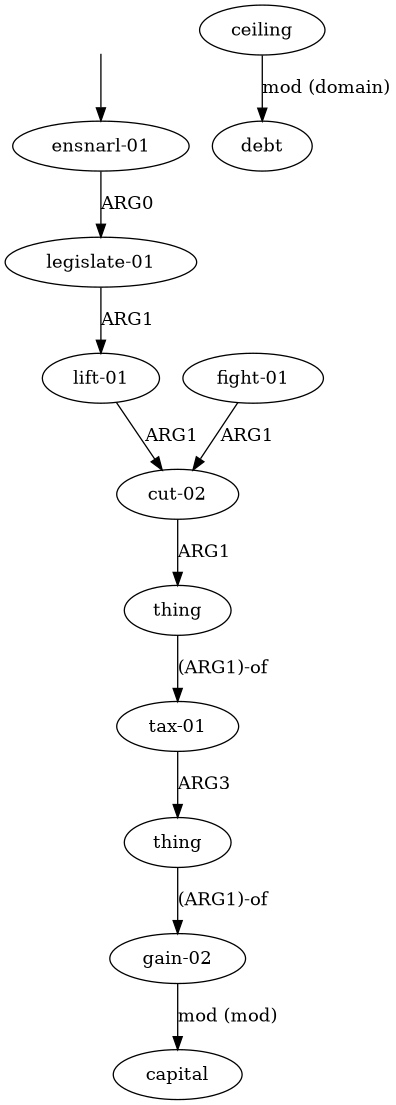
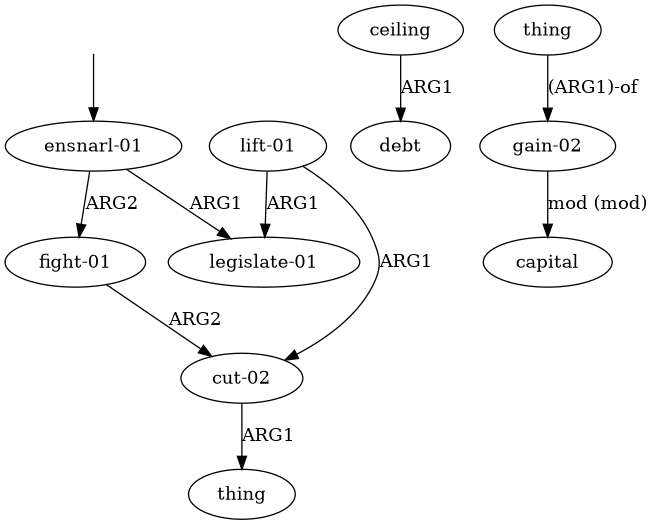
  digraph {
    top [style=invis]
    n2 [label=<<table align="center" border="0" cellspacing="0"><tr><td colspan="2">ensnarl-01</td></tr></table>>]
    n3 [label=<<table align="center" border="0" cellspacing="0"><tr><td colspan="2">legislate-01</td></tr></table>>]
    n4 [label=<<table align="center" border="0" cellspacing="0"><tr><td colspan="2">fight-01</td></tr></table>>]
    n5 [label=<<table align="center" border="0" cellspacing="0"><tr><td colspan="2">lift-01</td></tr></table>>]
    n6 [label=<<table align="center" border="0" cellspacing="0"><tr><td colspan="2">cut-02</td></tr></table>>]
    n7 [label=<<table align="center" border="0" cellspacing="0"><tr><td colspan="2">ceiling</td></tr></table>>]
    n8 [label=<<table align="center" border="0" cellspacing="0"><tr><td colspan="2">debt</td></tr></table>>]
    n9 [label=<<table align="center" border="0" cellspacing="0"><tr><td colspan="2">thing</td></tr></table>>]
-   n10 [label=<<table align="center" border="0" cellspacing="0"><tr><td colspan="2">tax-01</td></tr></table>>]
    n11 [label=<<table align="center" border="0" cellspacing="0"><tr><td colspan="2">thing</td></tr></table>>]
    n12 [label=<<table align="center" border="0" cellspacing="0"><tr><td colspan="2">gain-02</td></tr></table>>]
    n13 [label=<<table align="center" border="0" cellspacing="0"><tr><td colspan="2">capital</td></tr></table>>]
    top -> n2
-   n2 -> n3 [label=ARG0]
-   n3 -> n5 [label=ARG1]
-   n4 -> n6 [label=ARG1]
+   n2 -> n3 [label=ARG1]
+   n2 -> n4 [label=ARG2]
+   n5 -> n3 [label=ARG1]
+   n4 -> n6 [label=ARG2]
    n5 -> n6 [label=ARG1]
    n6 -> n9 [label=ARG1]
-   n7 -> n8 [label="mod (domain)"]
-   n9 -> n10 [label="(ARG1)-of"]
-   n10 -> n11 [label=ARG3]
+   n7 -> n8 [label=ARG1]
    n11 -> n12 [label="(ARG1)-of"]
    n12 -> n13 [label="mod (mod)"]
  }
